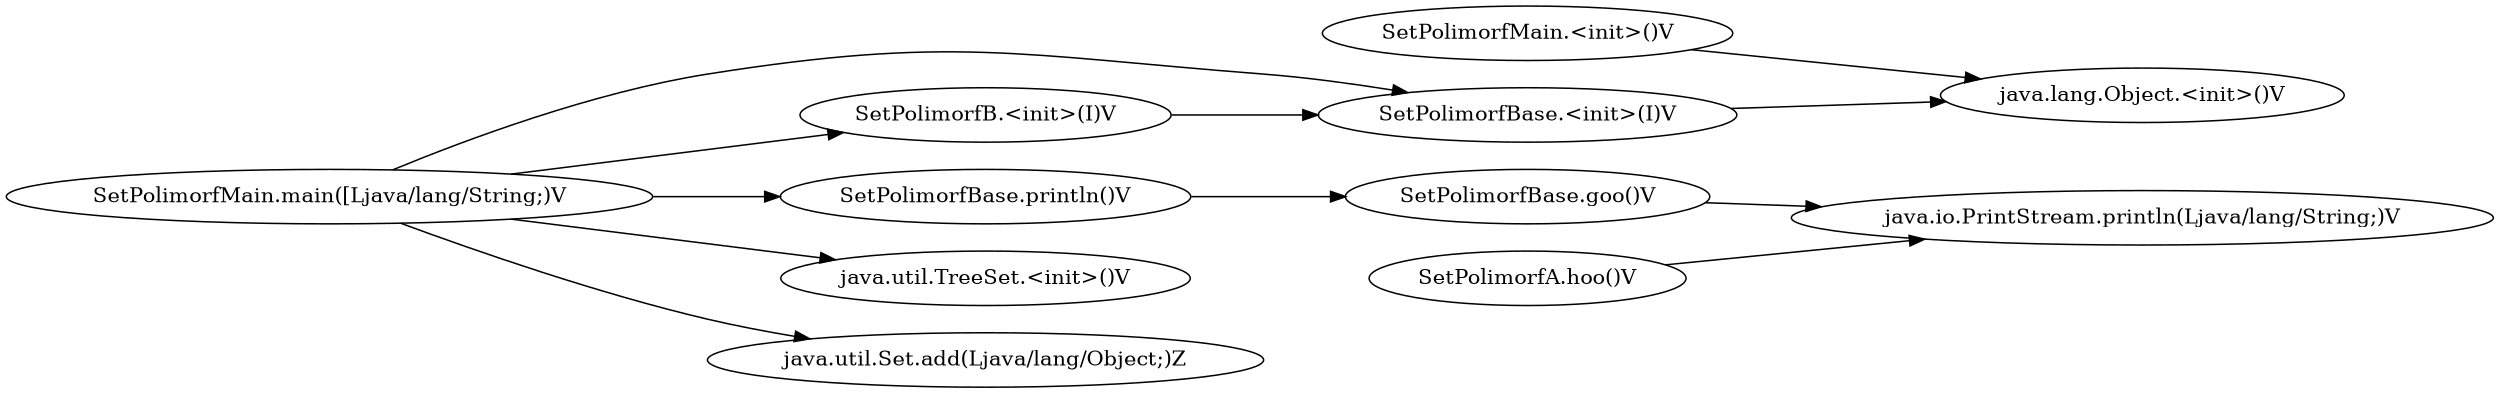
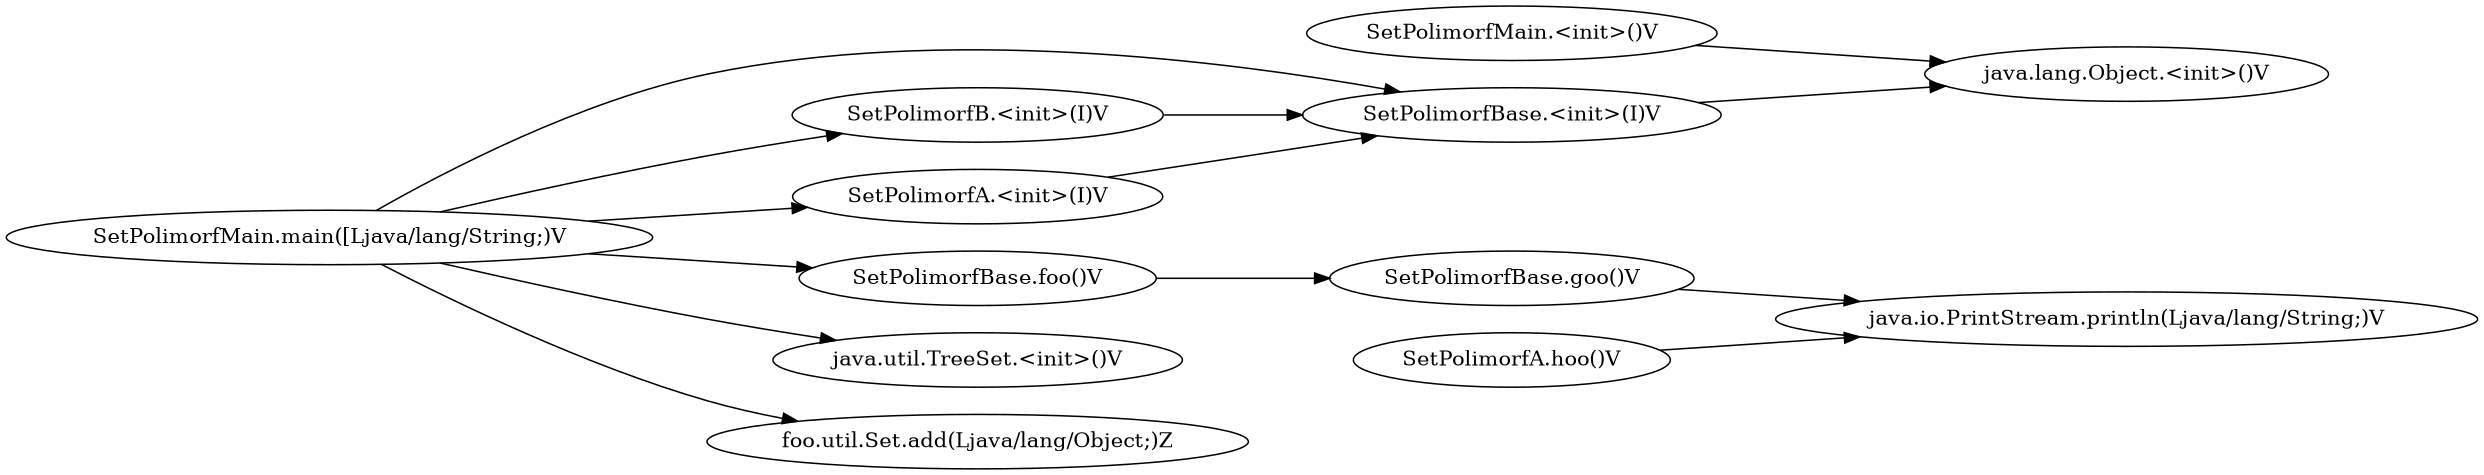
  digraph {
    rankdir=LR
    n1 [label="SetPolimorfBase.<init>(I)V"]
    n2 [label="java.lang.Object.<init>()V"]
-   n3 [label="SetPolimorfBase.println()V"]
+   n3 [label="SetPolimorfBase.foo()V"]
    n4 [label="SetPolimorfBase.goo()V"]
    n5 [label="java.io.PrintStream.println(Ljava/lang/String;)V"]
    n6 [label="SetPolimorfB.<init>(I)V"]
+   n7 [label="SetPolimorfA.<init>(I)V"]
    n8 [label="SetPolimorfA.hoo()V"]
    n9 [label="SetPolimorfMain.<init>()V"]
    n10 [label="SetPolimorfMain.main([Ljava/lang/String;)V"]
    n11 [label="java.util.TreeSet.<init>()V"]
-   n12 [label="java.util.Set.add(Ljava/lang/Object;)Z"]
+   n12 [label="foo.util.Set.add(Ljava/lang/Object;)Z"]
    n1 -> n2
    n3 -> n4
    n4 -> n5
    n6 -> n1
+   n7 -> n1
    n8 -> n5
    n9 -> n2
    n10 -> n1
    n10 -> n3
    n10 -> n6
+   n10 -> n7
    n10 -> n11
    n10 -> n12
  }
